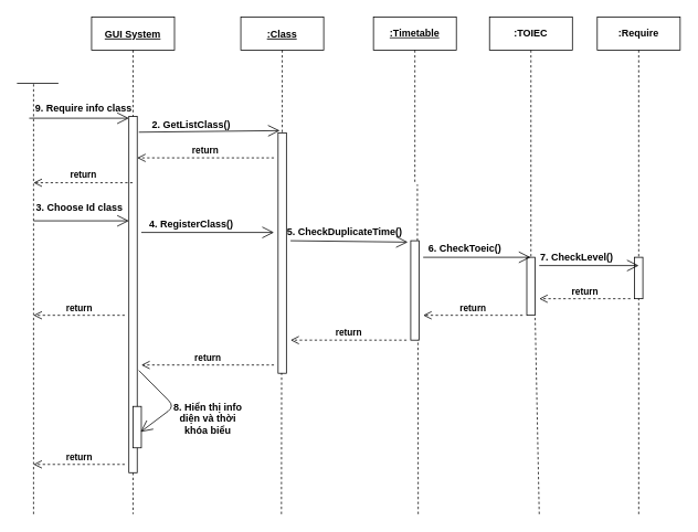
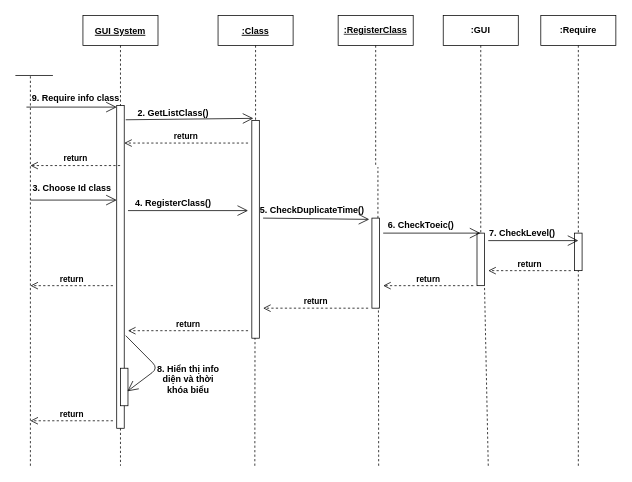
  <mxCell id="0" />
  <mxCell id="1" parent="0" />
  <mxCell id="2" value="GUI System" style="shape=umlLifeline;perimeter=lifelinePerimeter;container=1;collapsible=0;recursiveResize=0;rounded=0;shadow=0;strokeWidth=1;fontStyle=5" parent="1" vertex="1"><mxGeometry x="110" y="20" width="100" height="600" as="geometry" /></mxCell>
  <mxCell id="3" value="" style="points=[];perimeter=orthogonalPerimeter;rounded=0;shadow=0;strokeWidth=1;fontStyle=1" parent="2" vertex="1"><mxGeometry x="45" y="120" width="10" height="430" as="geometry" /></mxCell>
  <mxCell id="4" value="" style="endArrow=open;endFill=1;endSize=12;html=1;fontStyle=1" edge="1" parent="2"><mxGeometry width="160" relative="1" as="geometry"><mxPoint x="60" y="260" as="sourcePoint" /><mxPoint x="220" y="260" as="targetPoint" /></mxGeometry></mxCell>
  <mxCell id="5" value=":Class" style="shape=umlLifeline;perimeter=lifelinePerimeter;container=1;collapsible=0;recursiveResize=0;rounded=0;shadow=0;strokeWidth=1;fontStyle=5" parent="1" vertex="1"><mxGeometry x="290" y="20" width="100" height="430" as="geometry" /></mxCell>
  <mxCell id="6" value="" style="points=[];perimeter=orthogonalPerimeter;rounded=0;shadow=0;strokeWidth=1;fontStyle=1" parent="5" vertex="1"><mxGeometry x="45" y="140" width="10" height="290" as="geometry" /></mxCell>
  <mxCell id="7" value="" style="endArrow=open;endFill=1;endSize=12;html=1;entryX=-0.355;entryY=0.014;entryDx=0;entryDy=0;entryPerimeter=0;fontStyle=1" edge="1" parent="5" target="25"><mxGeometry width="160" relative="1" as="geometry"><mxPoint x="60" y="270" as="sourcePoint" /><mxPoint x="220" y="270" as="targetPoint" /></mxGeometry></mxCell>
  <mxCell id="8" value="" style="endArrow=none;dashed=1;html=1;fontStyle=1" edge="1" parent="1"><mxGeometry width="50" height="50" relative="1" as="geometry"><mxPoint x="40" y="620" as="sourcePoint" /><mxPoint x="40" y="100" as="targetPoint" /></mxGeometry></mxCell>
  <mxCell id="9" value="" style="endArrow=none;html=1;fontStyle=1" edge="1" parent="1"><mxGeometry width="50" height="50" relative="1" as="geometry"><mxPoint x="20" y="100" as="sourcePoint" /><mxPoint x="70" y="100" as="targetPoint" /></mxGeometry></mxCell>
- <mxCell id="10" value="&lt;u&gt;:Timetable&lt;/u&gt;" style="shape=umlLifeline;perimeter=lifelinePerimeter;whiteSpace=wrap;html=1;container=1;collapsible=0;recursiveResize=0;outlineConnect=0;fontStyle=1" vertex="1" parent="1"><mxGeometry x="450" y="20" width="100" height="200" as="geometry" /></mxCell>
+ <mxCell id="10" value="&lt;u&gt;:RegisterClass&lt;/u&gt;" style="shape=umlLifeline;perimeter=lifelinePerimeter;whiteSpace=wrap;html=1;container=1;collapsible=0;recursiveResize=0;outlineConnect=0;fontStyle=1" vertex="1" parent="1"><mxGeometry x="450" y="20" width="100" height="200" as="geometry" /></mxCell>
  <mxCell id="11" value="" style="endArrow=open;endFill=1;endSize=12;html=1;exitX=-0.002;exitY=1.106;exitDx=0;exitDy=0;exitPerimeter=0;fontStyle=1" edge="1" parent="1" source="12" target="3"><mxGeometry width="160" relative="1" as="geometry"><mxPoint x="40" y="150" as="sourcePoint" /><mxPoint x="150" y="150" as="targetPoint" /></mxGeometry></mxCell>
  <mxCell id="12" value="9. Require info class" style="text;html=1;align=center;verticalAlign=middle;resizable=0;points=[];autosize=1;fontStyle=1" vertex="1" parent="1"><mxGeometry x="35" y="120" width="130" height="20" as="geometry" /></mxCell>
  <mxCell id="13" value="" style="endArrow=open;endFill=1;endSize=12;html=1;entryX=0.201;entryY=-0.01;entryDx=0;entryDy=0;entryPerimeter=0;fontStyle=1" edge="1" parent="1" target="6"><mxGeometry width="160" relative="1" as="geometry"><mxPoint x="167" y="159" as="sourcePoint" /><mxPoint x="330" y="140" as="targetPoint" /></mxGeometry></mxCell>
  <mxCell id="14" value="2. GetListClass()" style="text;html=1;align=center;verticalAlign=middle;resizable=0;points=[];autosize=1;fontStyle=1" vertex="1" parent="1"><mxGeometry x="175" y="140" width="110" height="20" as="geometry" /></mxCell>
  <mxCell id="15" value="return" style="html=1;verticalAlign=bottom;endArrow=open;dashed=1;endSize=8;fontStyle=1" edge="1" parent="1" target="3"><mxGeometry relative="1" as="geometry"><mxPoint x="330" y="190" as="sourcePoint" /><mxPoint x="160" y="238" as="targetPoint" /></mxGeometry></mxCell>
  <mxCell id="16" value="" style="endArrow=none;dashed=1;html=1;fontStyle=1" edge="1" parent="1" source="25"><mxGeometry width="50" height="50" relative="1" as="geometry"><mxPoint x="503" y="410" as="sourcePoint" /><mxPoint x="503" y="222" as="targetPoint" /></mxGeometry></mxCell>
  <mxCell id="17" value="return" style="html=1;verticalAlign=bottom;endArrow=open;dashed=1;endSize=8;fontStyle=1" edge="1" parent="1"><mxGeometry relative="1" as="geometry"><mxPoint x="150" y="380" as="sourcePoint" /><mxPoint x="40" y="380" as="targetPoint" /></mxGeometry></mxCell>
  <mxCell id="18" value=":Require" style="shape=umlLifeline;perimeter=lifelinePerimeter;whiteSpace=wrap;html=1;container=1;collapsible=0;recursiveResize=0;outlineConnect=0;fontStyle=1" vertex="1" parent="1"><mxGeometry x="720" y="20" width="100" height="300" as="geometry" /></mxCell>
- <mxCell id="19" value=":TOIEC" style="shape=umlLifeline;perimeter=lifelinePerimeter;whiteSpace=wrap;html=1;container=1;collapsible=0;recursiveResize=0;outlineConnect=0;fontStyle=1" vertex="1" parent="1"><mxGeometry x="590" y="20" width="100" height="300" as="geometry" /></mxCell>
+ <mxCell id="19" value=":GUI" style="shape=umlLifeline;perimeter=lifelinePerimeter;whiteSpace=wrap;html=1;container=1;collapsible=0;recursiveResize=0;outlineConnect=0;fontStyle=1" vertex="1" parent="1"><mxGeometry x="590" y="20" width="100" height="300" as="geometry" /></mxCell>
  <mxCell id="20" value="" style="html=1;points=[];perimeter=orthogonalPerimeter;fontStyle=1" vertex="1" parent="1"><mxGeometry x="765" y="310" width="10" height="50" as="geometry" /></mxCell>
  <mxCell id="21" value="return" style="html=1;verticalAlign=bottom;endArrow=open;dashed=1;endSize=8;fontStyle=1" edge="1" parent="1" source="2"><mxGeometry relative="1" as="geometry"><mxPoint x="140" y="210" as="sourcePoint" /><mxPoint x="40" y="220" as="targetPoint" /></mxGeometry></mxCell>
  <mxCell id="22" value="" style="endArrow=open;endFill=1;endSize=12;html=1;fontStyle=1" edge="1" parent="1" target="3"><mxGeometry width="160" relative="1" as="geometry"><mxPoint x="40" y="266" as="sourcePoint" /><mxPoint x="160" y="280" as="targetPoint" /></mxGeometry></mxCell>
  <mxCell id="23" value="3. Choose Id class" style="text;html=1;align=center;verticalAlign=middle;resizable=0;points=[];autosize=1;fontStyle=1" vertex="1" parent="1"><mxGeometry x="35" y="240" width="120" height="20" as="geometry" /></mxCell>
  <mxCell id="24" value="4. RegisterClass()" style="text;html=1;align=center;verticalAlign=middle;resizable=0;points=[];autosize=1;fontStyle=1" vertex="1" parent="1"><mxGeometry x="170" y="260" width="120" height="20" as="geometry" /></mxCell>
  <mxCell id="25" value="" style="points=[];perimeter=orthogonalPerimeter;rounded=0;shadow=0;strokeWidth=1;fontStyle=1" vertex="1" parent="1"><mxGeometry x="495" y="290" width="10" height="120" as="geometry" /></mxCell>
  <mxCell id="26" value="" style="endArrow=none;dashed=1;html=1;fontStyle=1" edge="1" parent="1" target="25"><mxGeometry width="50" height="50" relative="1" as="geometry"><mxPoint x="503" y="410" as="sourcePoint" /><mxPoint x="503" y="222" as="targetPoint" /></mxGeometry></mxCell>
  <mxCell id="27" value="5. CheckDuplicateTime()" style="text;html=1;align=center;verticalAlign=middle;resizable=0;points=[];autosize=1;fontStyle=1" vertex="1" parent="1"><mxGeometry x="340" y="270" width="150" height="20" as="geometry" /></mxCell>
  <mxCell id="28" value="" style="html=1;points=[];perimeter=orthogonalPerimeter;fontStyle=1" vertex="1" parent="1"><mxGeometry x="635" y="310" width="10" height="70" as="geometry" /></mxCell>
  <mxCell id="29" value="" style="endArrow=open;endFill=1;endSize=12;html=1;fontStyle=1" edge="1" parent="1" target="19"><mxGeometry width="160" relative="1" as="geometry"><mxPoint x="510" y="310" as="sourcePoint" /><mxPoint x="590" y="310" as="targetPoint" /></mxGeometry></mxCell>
  <mxCell id="30" value="6. CheckToeic()" style="text;html=1;align=center;verticalAlign=middle;resizable=0;points=[];autosize=1;fontStyle=1" vertex="1" parent="1"><mxGeometry x="510" y="290" width="100" height="20" as="geometry" /></mxCell>
  <mxCell id="31" value="" style="endArrow=open;endFill=1;endSize=12;html=1;fontStyle=1" edge="1" parent="1"><mxGeometry width="160" relative="1" as="geometry"><mxPoint x="650" y="320" as="sourcePoint" /><mxPoint x="770" y="320" as="targetPoint" /></mxGeometry></mxCell>
  <mxCell id="32" value="7. CheckLevel()" style="text;html=1;align=center;verticalAlign=middle;resizable=0;points=[];autosize=1;fontStyle=1" vertex="1" parent="1"><mxGeometry x="645" y="300" width="100" height="20" as="geometry" /></mxCell>
  <mxCell id="33" value="return" style="html=1;verticalAlign=bottom;endArrow=open;dashed=1;endSize=8;fontStyle=1" edge="1" parent="1"><mxGeometry relative="1" as="geometry"><mxPoint x="760" y="360" as="sourcePoint" /><mxPoint x="650" y="360" as="targetPoint" /></mxGeometry></mxCell>
  <mxCell id="34" value="return" style="html=1;verticalAlign=bottom;endArrow=open;dashed=1;endSize=8;entryX=1.5;entryY=0.75;entryDx=0;entryDy=0;entryPerimeter=0;fontStyle=1" edge="1" parent="1" target="25"><mxGeometry relative="1" as="geometry"><mxPoint x="630" y="380" as="sourcePoint" /><mxPoint x="550" y="380" as="targetPoint" /></mxGeometry></mxCell>
  <mxCell id="35" value="return" style="html=1;verticalAlign=bottom;endArrow=open;dashed=1;endSize=8;entryX=1.5;entryY=0.862;entryDx=0;entryDy=0;entryPerimeter=0;fontStyle=1" edge="1" parent="1" target="6"><mxGeometry relative="1" as="geometry"><mxPoint x="490" y="410" as="sourcePoint" /><mxPoint x="410" y="410" as="targetPoint" /></mxGeometry></mxCell>
  <mxCell id="36" value="return" style="html=1;verticalAlign=bottom;endArrow=open;dashed=1;endSize=8;fontStyle=1" edge="1" parent="1"><mxGeometry relative="1" as="geometry"><mxPoint x="330" y="440" as="sourcePoint" /><mxPoint x="170" y="440" as="targetPoint" /></mxGeometry></mxCell>
  <mxCell id="37" value="" style="html=1;points=[];perimeter=orthogonalPerimeter;fontStyle=1" vertex="1" parent="1"><mxGeometry x="160" y="490" width="10" height="50" as="geometry" /></mxCell>
  <mxCell id="38" value="" style="endArrow=open;endFill=1;endSize=12;html=1;exitX=1.201;exitY=0.713;exitDx=0;exitDy=0;exitPerimeter=0;entryX=0.923;entryY=0.614;entryDx=0;entryDy=0;entryPerimeter=0;fontStyle=1" edge="1" parent="1" source="3" target="37"><mxGeometry width="160" relative="1" as="geometry"><mxPoint x="230" y="500" as="sourcePoint" /><mxPoint x="390" y="500" as="targetPoint" /><Array as="points"><mxPoint x="210" y="490" /></Array></mxGeometry></mxCell>
  <mxCell id="39" value="8. Hiển thị info&lt;br&gt;diện và thời&lt;br&gt;khóa biểu" style="text;html=1;align=center;verticalAlign=middle;resizable=0;points=[];autosize=1;fontStyle=1" vertex="1" parent="1"><mxGeometry x="200" y="480" width="100" height="50" as="geometry" /></mxCell>
  <mxCell id="40" value="return" style="html=1;verticalAlign=bottom;endArrow=open;dashed=1;endSize=8;fontStyle=1" edge="1" parent="1"><mxGeometry relative="1" as="geometry"><mxPoint x="150" y="560" as="sourcePoint" /><mxPoint x="40" y="560" as="targetPoint" /></mxGeometry></mxCell>
  <mxCell id="41" value="" style="endArrow=none;dashed=1;html=1;entryX=0.423;entryY=0.999;entryDx=0;entryDy=0;entryPerimeter=0;fontStyle=1" edge="1" parent="1" target="6"><mxGeometry width="50" height="50" relative="1" as="geometry"><mxPoint x="339" y="620" as="sourcePoint" /><mxPoint x="350" y="510" as="targetPoint" /></mxGeometry></mxCell>
  <mxCell id="42" value="" style="endArrow=none;dashed=1;html=1;entryX=0.867;entryY=0.996;entryDx=0;entryDy=0;entryPerimeter=0;fontStyle=1" edge="1" parent="1" target="25"><mxGeometry width="50" height="50" relative="1" as="geometry"><mxPoint x="504" y="620" as="sourcePoint" /><mxPoint x="470" y="470" as="targetPoint" /></mxGeometry></mxCell>
  <mxCell id="43" value="" style="endArrow=none;dashed=1;html=1;fontStyle=1" edge="1" parent="1" target="28"><mxGeometry width="50" height="50" relative="1" as="geometry"><mxPoint x="650" y="620" as="sourcePoint" /><mxPoint x="640" y="480" as="targetPoint" /></mxGeometry></mxCell>
  <mxCell id="44" value="" style="endArrow=none;dashed=1;html=1;fontStyle=1" edge="1" parent="1" target="20"><mxGeometry width="50" height="50" relative="1" as="geometry"><mxPoint x="770" y="620" as="sourcePoint" /><mxPoint x="770" y="430" as="targetPoint" /></mxGeometry></mxCell>
